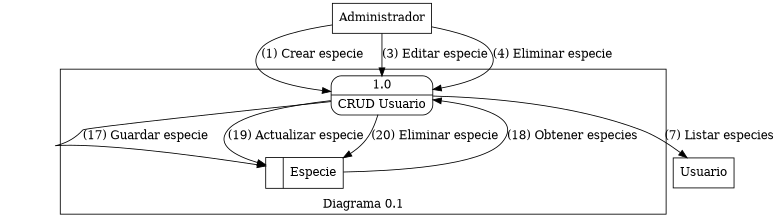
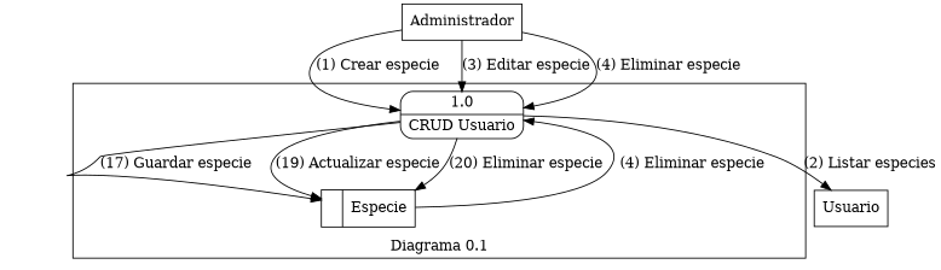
  digraph {
    node [shape=point]
    n1 [label="{<f0>1.0|<f1>CRUD Usuario}" shape=Mrecord]
    l1 [style=invis]
    n3 [label="<f0> |<f1> Especie" shape=record]
    l2 [style=invis]
    n5 [label=Administrador shape=box]
    n6 [label=Usuario shape=box]
    subgraph cluster_1 {
      label="Diagrama 0.1"
      labelloc=b
      subgraph sub_2 {
        label="Diagrama 0.1"
        labelloc=b
        rank=same
        n1
        l1
      }
      subgraph sub_3 {
        label="Diagrama 0.1"
        labelloc=b
        rank=same
        n3
        l2
      }
    }
    subgraph sub_4 {
      n5
      n6
    }
    n1 -> n3 [label="(17) Guardar especie"]
    n1 -> n3 [label="(19) Actualizar especie"]
    n1 -> n3 [label="(20) Eliminar especie"]
-   n1 -> n6 [label="(7) Listar especies"]
-   n3 -> n1 [label="(18) Obtener especies"]
+   n1 -> n6 [label="(2) Listar especies"]
+   n3 -> n1 [label="(4) Eliminar especie"]
    n5 -> n1 [label="(1) Crear especie"]
    n5 -> n1 [label="(3) Editar especie"]
    n5 -> n1 [label="(4) Eliminar especie"]
  }
